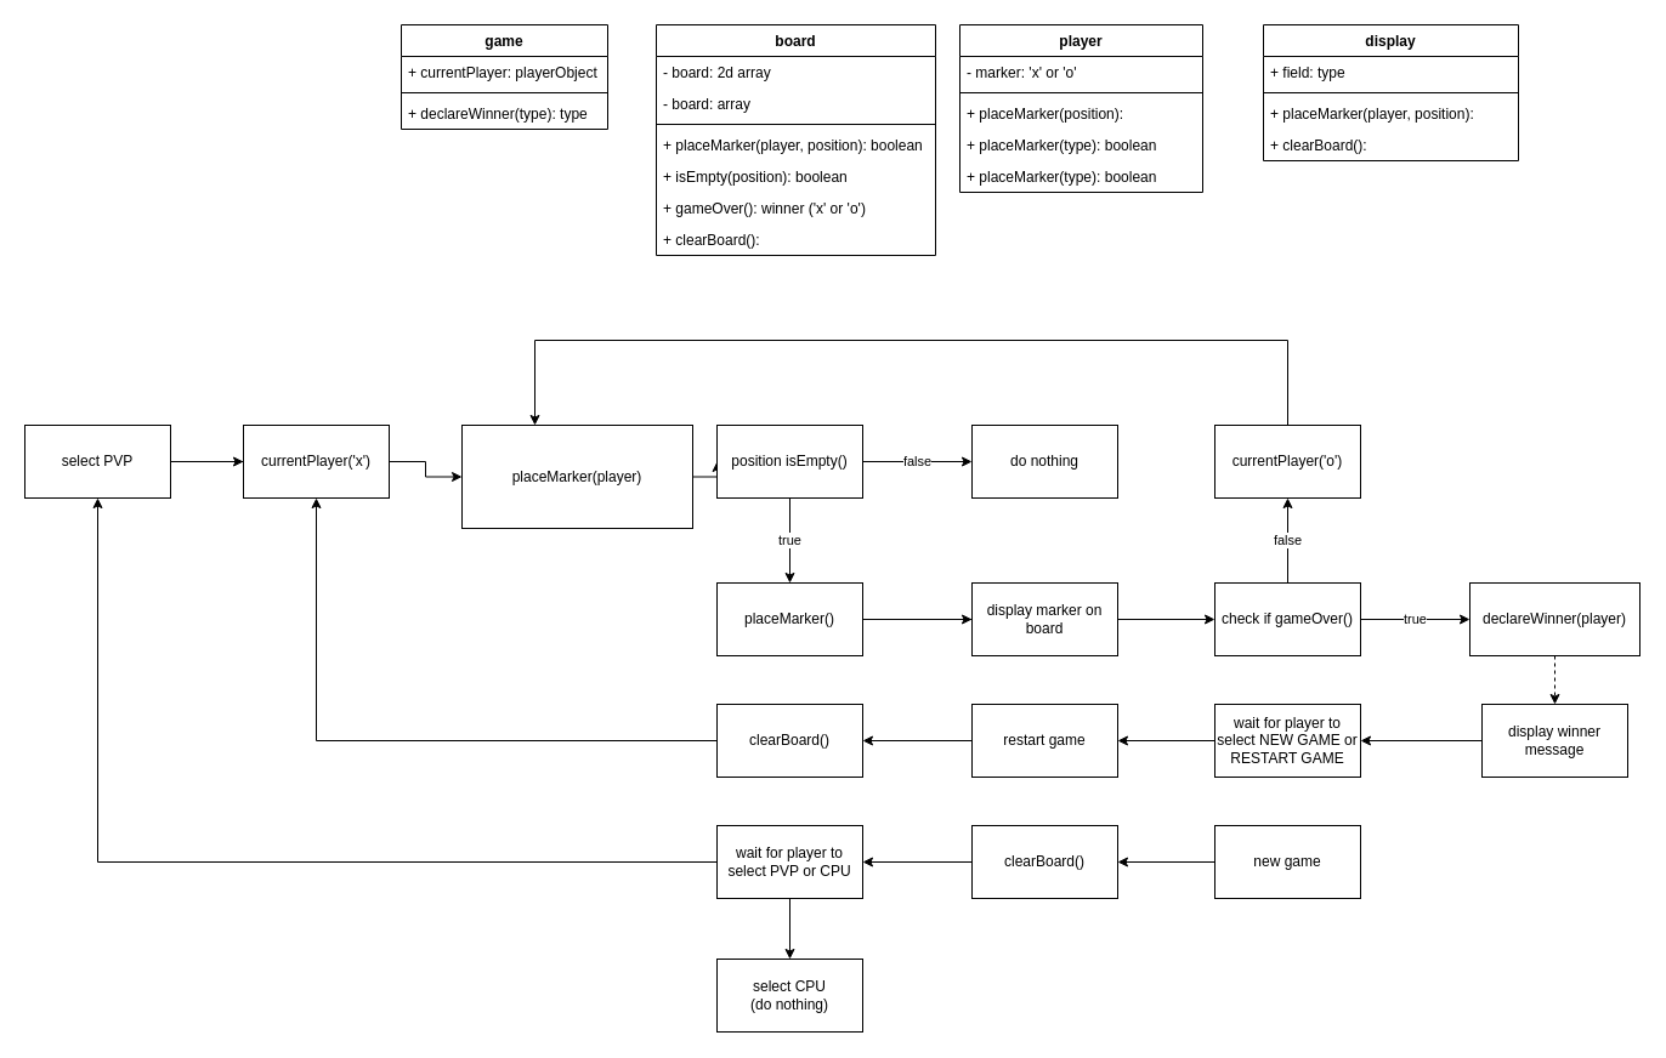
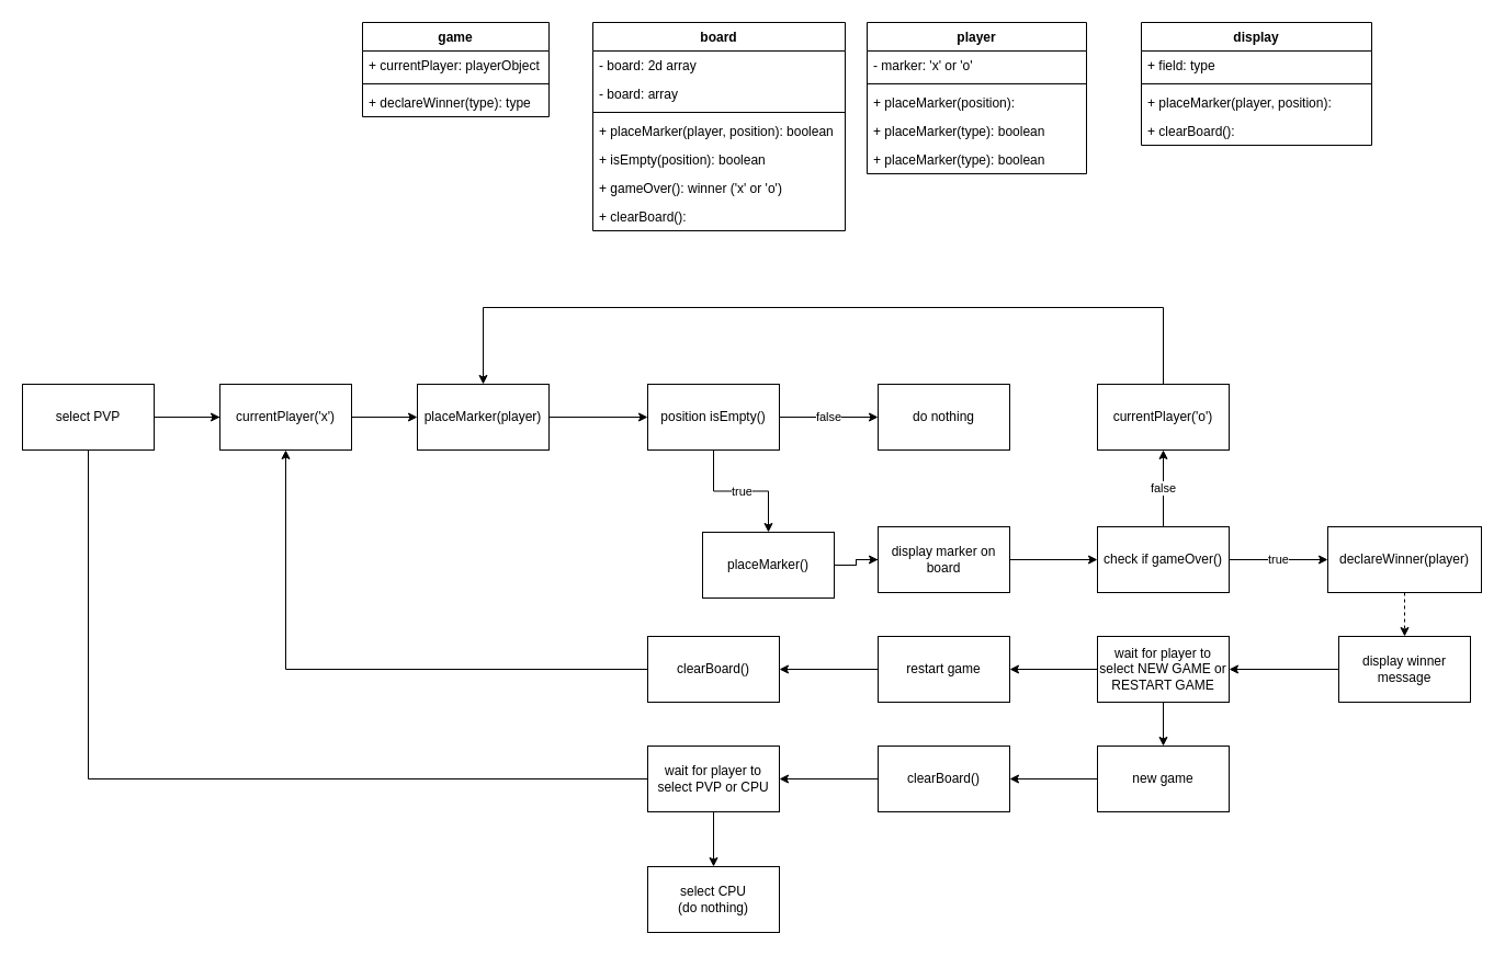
  <mxCell id="0" />
  <mxCell id="1" parent="0" />
  <mxCell id="2" value="board" style="swimlane;fontStyle=1;align=center;verticalAlign=top;childLayout=stackLayout;horizontal=1;startSize=26;horizontalStack=0;resizeParent=1;resizeParentMax=0;resizeLast=0;collapsible=1;marginBottom=0;" vertex="1" parent="1"><mxGeometry x="540" y="20" width="230" height="190" as="geometry" /></mxCell>
  <mxCell id="3" value="- board: 2d array" style="text;strokeColor=none;fillColor=none;align=left;verticalAlign=top;spacingLeft=4;spacingRight=4;overflow=hidden;rotatable=0;points=[[0,0.5],[1,0.5]];portConstraint=eastwest;" vertex="1" parent="2"><mxGeometry y="26" width="230" height="26" as="geometry" /></mxCell>
  <mxCell id="4" value="- board: array" style="text;strokeColor=none;fillColor=none;align=left;verticalAlign=top;spacingLeft=4;spacingRight=4;overflow=hidden;rotatable=0;points=[[0,0.5],[1,0.5]];portConstraint=eastwest;" vertex="1" parent="2"><mxGeometry y="52" width="230" height="26" as="geometry" /></mxCell>
  <mxCell id="5" value="" style="line;strokeWidth=1;fillColor=none;align=left;verticalAlign=middle;spacingTop=-1;spacingLeft=3;spacingRight=3;rotatable=0;labelPosition=right;points=[];portConstraint=eastwest;" vertex="1" parent="2"><mxGeometry y="78" width="230" height="8" as="geometry" /></mxCell>
  <mxCell id="6" value="+ placeMarker(player, position): boolean" style="text;strokeColor=none;fillColor=none;align=left;verticalAlign=top;spacingLeft=4;spacingRight=4;overflow=hidden;rotatable=0;points=[[0,0.5],[1,0.5]];portConstraint=eastwest;" vertex="1" parent="2"><mxGeometry y="86" width="230" height="26" as="geometry" /></mxCell>
  <mxCell id="7" value="+ isEmpty(position): boolean" style="text;strokeColor=none;fillColor=none;align=left;verticalAlign=top;spacingLeft=4;spacingRight=4;overflow=hidden;rotatable=0;points=[[0,0.5],[1,0.5]];portConstraint=eastwest;" vertex="1" parent="2"><mxGeometry y="112" width="230" height="26" as="geometry" /></mxCell>
  <mxCell id="8" value="+ gameOver(): winner ('x' or 'o')" style="text;strokeColor=none;fillColor=none;align=left;verticalAlign=top;spacingLeft=4;spacingRight=4;overflow=hidden;rotatable=0;points=[[0,0.5],[1,0.5]];portConstraint=eastwest;" vertex="1" parent="2"><mxGeometry y="138" width="230" height="26" as="geometry" /></mxCell>
  <mxCell id="9" value="+ clearBoard(): " style="text;strokeColor=none;fillColor=none;align=left;verticalAlign=top;spacingLeft=4;spacingRight=4;overflow=hidden;rotatable=0;points=[[0,0.5],[1,0.5]];portConstraint=eastwest;" vertex="1" parent="2"><mxGeometry y="164" width="230" height="26" as="geometry" /></mxCell>
  <mxCell id="10" value="player" style="swimlane;fontStyle=1;align=center;verticalAlign=top;childLayout=stackLayout;horizontal=1;startSize=26;horizontalStack=0;resizeParent=1;resizeParentMax=0;resizeLast=0;collapsible=1;marginBottom=0;" vertex="1" parent="1"><mxGeometry x="790" y="20" width="200" height="138" as="geometry" /></mxCell>
  <mxCell id="11" value="- marker: 'x' or 'o'" style="text;strokeColor=none;fillColor=none;align=left;verticalAlign=top;spacingLeft=4;spacingRight=4;overflow=hidden;rotatable=0;points=[[0,0.5],[1,0.5]];portConstraint=eastwest;" vertex="1" parent="10"><mxGeometry y="26" width="200" height="26" as="geometry" /></mxCell>
  <mxCell id="12" value="" style="line;strokeWidth=1;fillColor=none;align=left;verticalAlign=middle;spacingTop=-1;spacingLeft=3;spacingRight=3;rotatable=0;labelPosition=right;points=[];portConstraint=eastwest;" vertex="1" parent="10"><mxGeometry y="52" width="200" height="8" as="geometry" /></mxCell>
  <mxCell id="13" value="+ placeMarker(position): " style="text;strokeColor=none;fillColor=none;align=left;verticalAlign=top;spacingLeft=4;spacingRight=4;overflow=hidden;rotatable=0;points=[[0,0.5],[1,0.5]];portConstraint=eastwest;" vertex="1" parent="10"><mxGeometry y="60" width="200" height="26" as="geometry" /></mxCell>
  <mxCell id="14" value="+ placeMarker(type): boolean" style="text;strokeColor=none;fillColor=none;align=left;verticalAlign=top;spacingLeft=4;spacingRight=4;overflow=hidden;rotatable=0;points=[[0,0.5],[1,0.5]];portConstraint=eastwest;" vertex="1" parent="10"><mxGeometry y="86" width="200" height="26" as="geometry" /></mxCell>
  <mxCell id="15" value="+ placeMarker(type): boolean" style="text;strokeColor=none;fillColor=none;align=left;verticalAlign=top;spacingLeft=4;spacingRight=4;overflow=hidden;rotatable=0;points=[[0,0.5],[1,0.5]];portConstraint=eastwest;" vertex="1" parent="10"><mxGeometry y="112" width="200" height="26" as="geometry" /></mxCell>
  <mxCell id="16" value="display" style="swimlane;fontStyle=1;align=center;verticalAlign=top;childLayout=stackLayout;horizontal=1;startSize=26;horizontalStack=0;resizeParent=1;resizeParentMax=0;resizeLast=0;collapsible=1;marginBottom=0;" vertex="1" parent="1"><mxGeometry x="1040" y="20" width="210" height="112" as="geometry" /></mxCell>
  <mxCell id="17" value="+ field: type" style="text;strokeColor=none;fillColor=none;align=left;verticalAlign=top;spacingLeft=4;spacingRight=4;overflow=hidden;rotatable=0;points=[[0,0.5],[1,0.5]];portConstraint=eastwest;" vertex="1" parent="16"><mxGeometry y="26" width="210" height="26" as="geometry" /></mxCell>
  <mxCell id="18" value="" style="line;strokeWidth=1;fillColor=none;align=left;verticalAlign=middle;spacingTop=-1;spacingLeft=3;spacingRight=3;rotatable=0;labelPosition=right;points=[];portConstraint=eastwest;" vertex="1" parent="16"><mxGeometry y="52" width="210" height="8" as="geometry" /></mxCell>
  <mxCell id="19" value="+ placeMarker(player, position): " style="text;strokeColor=none;fillColor=none;align=left;verticalAlign=top;spacingLeft=4;spacingRight=4;overflow=hidden;rotatable=0;points=[[0,0.5],[1,0.5]];portConstraint=eastwest;" vertex="1" parent="16"><mxGeometry y="60" width="210" height="26" as="geometry" /></mxCell>
  <mxCell id="20" value="+ clearBoard(): " style="text;strokeColor=none;fillColor=none;align=left;verticalAlign=top;spacingLeft=4;spacingRight=4;overflow=hidden;rotatable=0;points=[[0,0.5],[1,0.5]];portConstraint=eastwest;" vertex="1" parent="16"><mxGeometry y="86" width="210" height="26" as="geometry" /></mxCell>
  <mxCell id="21" value="game" style="swimlane;fontStyle=1;align=center;verticalAlign=top;childLayout=stackLayout;horizontal=1;startSize=26;horizontalStack=0;resizeParent=1;resizeParentMax=0;resizeLast=0;collapsible=1;marginBottom=0;" vertex="1" parent="1"><mxGeometry x="330" y="20" width="170" height="86" as="geometry" /></mxCell>
  <mxCell id="22" value="+ currentPlayer: playerObject" style="text;strokeColor=none;fillColor=none;align=left;verticalAlign=top;spacingLeft=4;spacingRight=4;overflow=hidden;rotatable=0;points=[[0,0.5],[1,0.5]];portConstraint=eastwest;" vertex="1" parent="21"><mxGeometry y="26" width="170" height="26" as="geometry" /></mxCell>
  <mxCell id="23" value="" style="line;strokeWidth=1;fillColor=none;align=left;verticalAlign=middle;spacingTop=-1;spacingLeft=3;spacingRight=3;rotatable=0;labelPosition=right;points=[];portConstraint=eastwest;" vertex="1" parent="21"><mxGeometry y="52" width="170" height="8" as="geometry" /></mxCell>
  <mxCell id="24" value="+ declareWinner(type): type" style="text;strokeColor=none;fillColor=none;align=left;verticalAlign=top;spacingLeft=4;spacingRight=4;overflow=hidden;rotatable=0;points=[[0,0.5],[1,0.5]];portConstraint=eastwest;" vertex="1" parent="21"><mxGeometry y="60" width="170" height="26" as="geometry" /></mxCell>
  <mxCell id="25" style="edgeStyle=orthogonalEdgeStyle;rounded=0;orthogonalLoop=1;jettySize=auto;html=1;startArrow=none;" edge="1" parent="1" source="44" target="29"><mxGeometry relative="1" as="geometry" /></mxCell>
  <mxCell id="26" style="edgeStyle=orthogonalEdgeStyle;rounded=0;orthogonalLoop=1;jettySize=auto;html=1;" edge="1" parent="1" source="27" target="44"><mxGeometry relative="1" as="geometry" /></mxCell>
  <mxCell id="27" value="select PVP" style="rounded=0;whiteSpace=wrap;html=1;" vertex="1" parent="1"><mxGeometry x="20" y="350" width="120" height="60" as="geometry" /></mxCell>
  <mxCell id="28" style="edgeStyle=orthogonalEdgeStyle;rounded=0;orthogonalLoop=1;jettySize=auto;html=1;" edge="1" parent="1" source="29" target="32"><mxGeometry relative="1" as="geometry" /></mxCell>
- <mxCell id="29" value="placeMarker(player)" style="rounded=0;whiteSpace=wrap;html=1;" vertex="1" parent="1"><mxGeometry x="380" y="350" width="190" height="85" as="geometry" /></mxCell>
+ <mxCell id="29" value="placeMarker(player)" style="rounded=0;whiteSpace=wrap;html=1;" vertex="1" parent="1"><mxGeometry x="380" y="350" width="120" height="60" as="geometry" /></mxCell>
  <mxCell id="30" value="&lt;div&gt;false&lt;/div&gt;" style="edgeStyle=orthogonalEdgeStyle;rounded=0;orthogonalLoop=1;jettySize=auto;html=1;" edge="1" parent="1" source="32" target="43"><mxGeometry relative="1" as="geometry" /></mxCell>
  <mxCell id="31" value="true" style="edgeStyle=orthogonalEdgeStyle;rounded=0;orthogonalLoop=1;jettySize=auto;html=1;" edge="1" parent="1" source="32" target="35"><mxGeometry relative="1" as="geometry" /></mxCell>
  <mxCell id="32" value="position isEmpty()" style="rounded=0;whiteSpace=wrap;html=1;" vertex="1" parent="1"><mxGeometry x="590" y="350" width="120" height="60" as="geometry" /></mxCell>
  <mxCell id="33" style="edgeStyle=orthogonalEdgeStyle;rounded=0;orthogonalLoop=1;jettySize=auto;html=1;" edge="1" parent="1" source="35" target="46"><mxGeometry relative="1" as="geometry" /></mxCell>
  <mxCell id="34" style="edgeStyle=orthogonalEdgeStyle;rounded=0;orthogonalLoop=1;jettySize=auto;html=1;startArrow=none;" edge="1" parent="1" source="46" target="38"><mxGeometry relative="1" as="geometry" /></mxCell>
- <mxCell id="35" value="placeMarker()" style="rounded=0;whiteSpace=wrap;html=1;" vertex="1" parent="1"><mxGeometry x="590" y="480" width="120" height="60" as="geometry" /></mxCell>
+ <mxCell id="35" value="placeMarker()" style="rounded=0;whiteSpace=wrap;html=1;" vertex="1" parent="1"><mxGeometry x="640" y="485" width="120" height="60" as="geometry" /></mxCell>
  <mxCell id="36" value="false" style="edgeStyle=orthogonalEdgeStyle;rounded=0;orthogonalLoop=1;jettySize=auto;html=1;" edge="1" parent="1" source="38" target="42"><mxGeometry relative="1" as="geometry" /></mxCell>
  <mxCell id="37" value="true" style="edgeStyle=orthogonalEdgeStyle;rounded=0;orthogonalLoop=1;jettySize=auto;html=1;" edge="1" parent="1" source="38" target="40"><mxGeometry relative="1" as="geometry" /></mxCell>
  <mxCell id="38" value="check if gameOver()" style="rounded=0;whiteSpace=wrap;html=1;" vertex="1" parent="1"><mxGeometry x="1000" y="480" width="120" height="60" as="geometry" /></mxCell>
  <mxCell id="39" value="" style="edgeStyle=orthogonalEdgeStyle;rounded=0;orthogonalLoop=1;jettySize=auto;html=1;dashed=1;" edge="1" parent="1" source="40" target="49"><mxGeometry relative="1" as="geometry" /></mxCell>
  <mxCell id="40" value="declareWinner(player)" style="rounded=0;whiteSpace=wrap;html=1;" vertex="1" parent="1"><mxGeometry x="1210" y="480" width="140" height="60" as="geometry" /></mxCell>
  <mxCell id="41" style="edgeStyle=orthogonalEdgeStyle;rounded=0;orthogonalLoop=1;jettySize=auto;html=1;" edge="1" parent="1" source="42" target="29"><mxGeometry relative="1" as="geometry"><mxPoint x="940" y="300" as="targetPoint" /><Array as="points"><mxPoint x="1060" y="280" /><mxPoint x="440" y="280" /></Array></mxGeometry></mxCell>
  <mxCell id="42" value="currentPlayer('o')" style="rounded=0;whiteSpace=wrap;html=1;" vertex="1" parent="1"><mxGeometry x="1000" y="350" width="120" height="60" as="geometry" /></mxCell>
  <mxCell id="43" value="do nothing" style="rounded=0;whiteSpace=wrap;html=1;" vertex="1" parent="1"><mxGeometry x="800" y="350" width="120" height="60" as="geometry" /></mxCell>
  <mxCell id="44" value="currentPlayer('x')" style="rounded=0;whiteSpace=wrap;html=1;" vertex="1" parent="1"><mxGeometry x="200" y="350" width="120" height="60" as="geometry" /></mxCell>
  <mxCell id="45" value="" style="edgeStyle=orthogonalEdgeStyle;rounded=0;orthogonalLoop=1;jettySize=auto;html=1;endArrow=none;" edge="1" parent="1" source="27" target="44"><mxGeometry relative="1" as="geometry"><mxPoint x="140" y="380" as="sourcePoint" /><mxPoint x="370" y="380" as="targetPoint" /></mxGeometry></mxCell>
  <mxCell id="46" value="&lt;div&gt;display marker on board&lt;/div&gt;" style="rounded=0;whiteSpace=wrap;html=1;" vertex="1" parent="1"><mxGeometry x="800" y="480" width="120" height="60" as="geometry" /></mxCell>
  <mxCell id="47" value="" style="edgeStyle=orthogonalEdgeStyle;rounded=0;orthogonalLoop=1;jettySize=auto;html=1;endArrow=none;" edge="1" parent="1" source="35" target="46"><mxGeometry relative="1" as="geometry"><mxPoint x="710" y="510" as="sourcePoint" /><mxPoint x="900" y="510" as="targetPoint" /></mxGeometry></mxCell>
  <mxCell id="48" value="" style="edgeStyle=orthogonalEdgeStyle;rounded=0;orthogonalLoop=1;jettySize=auto;html=1;" edge="1" parent="1" source="49" target="52"><mxGeometry relative="1" as="geometry" /></mxCell>
  <mxCell id="49" value="display winner message" style="whiteSpace=wrap;html=1;rounded=0;" vertex="1" parent="1"><mxGeometry x="1220" y="580" width="120" height="60" as="geometry" /></mxCell>
  <mxCell id="50" value="" style="edgeStyle=orthogonalEdgeStyle;rounded=0;orthogonalLoop=1;jettySize=auto;html=1;" edge="1" parent="1" source="52" target="54"><mxGeometry relative="1" as="geometry" /></mxCell>
+ <mxCell id="51" value="" style="edgeStyle=orthogonalEdgeStyle;rounded=0;orthogonalLoop=1;jettySize=auto;html=1;" edge="1" parent="1" source="52" target="58"><mxGeometry relative="1" as="geometry" /></mxCell>
  <mxCell id="52" value="wait for player to select NEW GAME or RESTART GAME" style="whiteSpace=wrap;html=1;rounded=0;" vertex="1" parent="1"><mxGeometry x="1000" y="580" width="120" height="60" as="geometry" /></mxCell>
  <mxCell id="53" value="" style="edgeStyle=orthogonalEdgeStyle;rounded=0;orthogonalLoop=1;jettySize=auto;html=1;" edge="1" parent="1" source="54" target="56"><mxGeometry relative="1" as="geometry" /></mxCell>
  <mxCell id="54" value="restart game" style="whiteSpace=wrap;html=1;rounded=0;" vertex="1" parent="1"><mxGeometry x="800" y="580" width="120" height="60" as="geometry" /></mxCell>
  <mxCell id="55" style="edgeStyle=orthogonalEdgeStyle;rounded=0;orthogonalLoop=1;jettySize=auto;html=1;" edge="1" parent="1" source="56" target="44"><mxGeometry relative="1" as="geometry" /></mxCell>
  <mxCell id="56" value="clearBoard()" style="whiteSpace=wrap;html=1;rounded=0;" vertex="1" parent="1"><mxGeometry x="590" y="580" width="120" height="60" as="geometry" /></mxCell>
  <mxCell id="57" value="" style="edgeStyle=orthogonalEdgeStyle;rounded=0;orthogonalLoop=1;jettySize=auto;html=1;" edge="1" parent="1" source="58" target="60"><mxGeometry relative="1" as="geometry" /></mxCell>
  <mxCell id="58" value="new game" style="whiteSpace=wrap;html=1;rounded=0;" vertex="1" parent="1"><mxGeometry x="1000" y="680" width="120" height="60" as="geometry" /></mxCell>
  <mxCell id="59" value="" style="edgeStyle=orthogonalEdgeStyle;rounded=0;orthogonalLoop=1;jettySize=auto;html=1;" edge="1" parent="1" source="60" target="63"><mxGeometry relative="1" as="geometry" /></mxCell>
  <mxCell id="60" value="clearBoard()" style="whiteSpace=wrap;html=1;rounded=0;" vertex="1" parent="1"><mxGeometry x="800" y="680" width="120" height="60" as="geometry" /></mxCell>
- <mxCell id="61" style="edgeStyle=orthogonalEdgeStyle;rounded=0;orthogonalLoop=1;jettySize=auto;html=1;" edge="1" parent="1" source="63" target="27"><mxGeometry relative="1" as="geometry" /></mxCell>
+ <mxCell id="61" style="edgeStyle=orthogonalEdgeStyle;rounded=0;orthogonalLoop=1;jettySize=auto;html=1;endArrow=none;" edge="1" parent="1" source="63" target="27"><mxGeometry relative="1" as="geometry" /></mxCell>
  <mxCell id="62" value="" style="edgeStyle=orthogonalEdgeStyle;rounded=0;orthogonalLoop=1;jettySize=auto;html=1;" edge="1" parent="1" source="63" target="64"><mxGeometry relative="1" as="geometry" /></mxCell>
  <mxCell id="63" value="wait for player to select PVP or CPU" style="whiteSpace=wrap;html=1;rounded=0;" vertex="1" parent="1"><mxGeometry x="590" y="680" width="120" height="60" as="geometry" /></mxCell>
  <mxCell id="64" value="&lt;div&gt;select CPU&lt;/div&gt;&lt;div&gt;(do nothing)&lt;br&gt;&lt;/div&gt;" style="whiteSpace=wrap;html=1;rounded=0;" vertex="1" parent="1"><mxGeometry x="590" y="790" width="120" height="60" as="geometry" /></mxCell>
